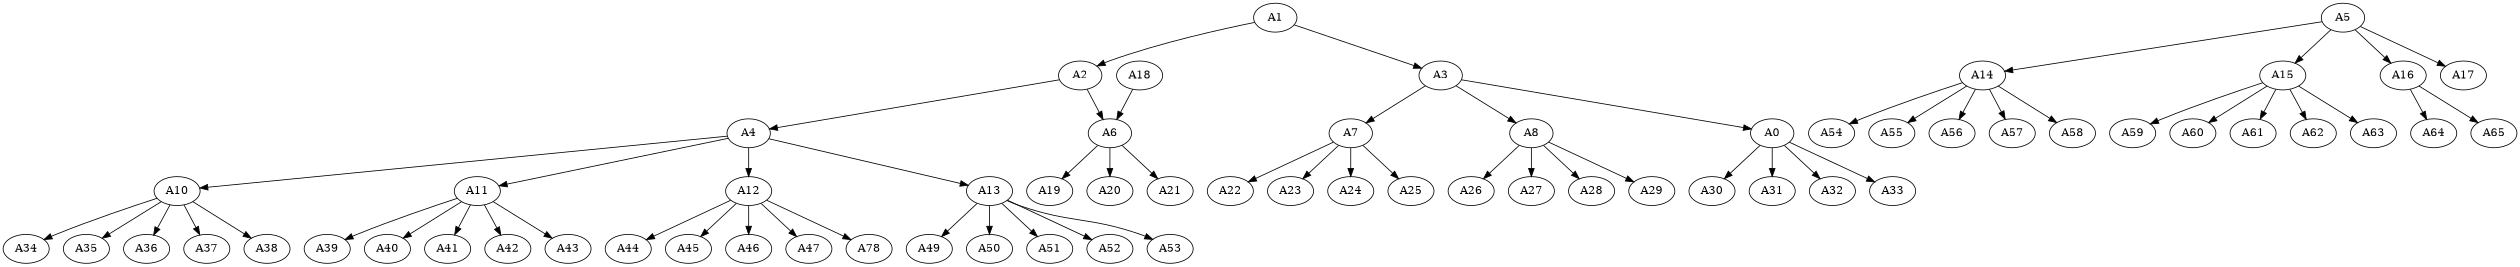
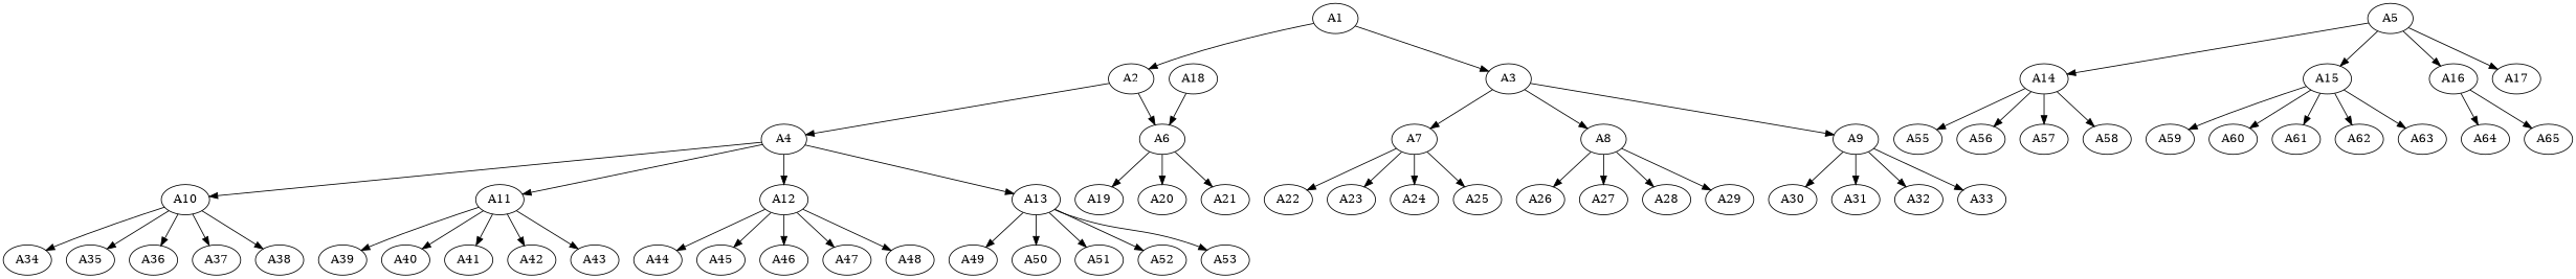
  digraph {
    A1
    A2
    A3
    A4
    A6
    A7
    A8
-   A9 [label=A0]
+   A9
    A10
    A11
    A12
    A13
    A5
    A14
    A15
    A16
    A17
    A19
    A20
    A21
    A34
    A35
    A36
    A37
    A38
    A39
    A40
    A41
    A42
    A43
    A44
    A45
    A46
    A47
-   A48 [label=A78]
+   A48
    A49
    A50
    A51
    A52
    A53
-   A54
    A55
    A56
    A57
    A58
    A59
    A60
    A61
    A62
    A63
    A64
    A65
    A18
    A22
    A23
    A24
    A25
    A26
    A27
    A28
    A29
    A30
    A31
    A32
    A33
    A1 -> A2
    A1 -> A3
    A2 -> A4
    A2 -> A6
    A3 -> A7
    A3 -> A8
    A3 -> A9
    A4 -> A10
    A4 -> A11
    A4 -> A12
    A4 -> A13
    A6 -> A19
    A6 -> A20
    A6 -> A21
    A7 -> A22
    A7 -> A23
    A7 -> A24
    A7 -> A25
    A8 -> A26
    A8 -> A27
    A8 -> A28
    A8 -> A29
    A9 -> A30
    A9 -> A31
    A9 -> A32
    A9 -> A33
    A10 -> A34
    A10 -> A35
    A10 -> A36
    A10 -> A37
    A10 -> A38
    A11 -> A39
    A11 -> A40
    A11 -> A41
    A11 -> A42
    A11 -> A43
    A12 -> A44
    A12 -> A45
    A12 -> A46
    A12 -> A47
    A12 -> A48
    A13 -> A49
    A13 -> A50
    A13 -> A51
    A13 -> A52
    A13 -> A53
    A5 -> A14
    A5 -> A15
    A5 -> A16
    A5 -> A17
-   A14 -> A54
    A14 -> A55
    A14 -> A56
    A14 -> A57
    A14 -> A58
    A15 -> A59
    A15 -> A60
    A15 -> A61
    A15 -> A62
    A15 -> A63
    A16 -> A64
    A16 -> A65
    A18 -> A6
  }
